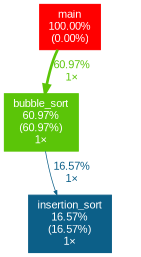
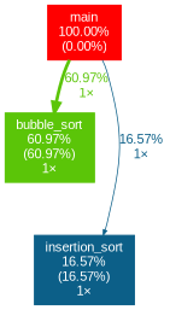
  digraph {
    fontname=Arial
    nodesep=0.125
    ranksep=0.25
    node [fontcolor="#ffffff" fontname=Arial fontsize=10.00 shape=box style=filled]
    edge [fontname=Arial fontsize=10.00]
    n1 [color="#ff0000" height=0 label="main\n100.00%\n(0.00%)" width=0]
    n2 [color="#5bc508" height=0 label="bubble_sort\n60.97%\n(60.97%)\n1×" width=0]
    n3 [color="#0c5f88" height=0 label="insertion_sort\n16.57%\n(16.57%)\n1×" width=0]
    n1 -> n2 [arrowsize=0.78 color="#5bc508" fontcolor="#5bc508" label="60.97%\n1×" labeldistance=2.44 penwidth=2.44]
-   n2 -> n3 [arrowsize=0.41 color="#0c5f88" fontcolor="#0c5f88" label="16.57%\n1×" labeldistance=0.66 penwidth=0.66]
+   n1 -> n3 [arrowsize=0.41 color="#0c5f88" fontcolor="#0c5f88" label="16.57%\n1×" labeldistance=0.66 penwidth=0.66]
  }
